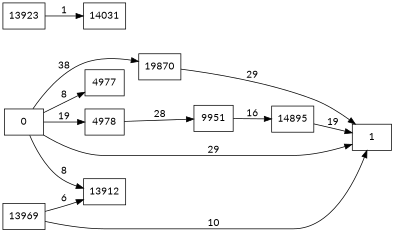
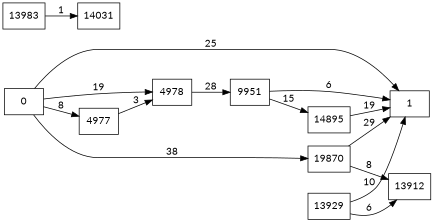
  digraph {
    fontname=Lato
    rankdir=LR
    node [fontname=Lato shape=rectangle]
    edge [fontname=Lato]
    4977
    4978
    9951
    14895
    1
-   13923
+   13923 [label=13983]
    14031
-   13969
+   13969 [label=13929]
    13912
    19870
    0
+   4977 -> 4978 [label=3]
    4978 -> 9951 [label=28]
-   9951 -> 14895 [label=16]
+   9951 -> 14895 [label=15]
+   9951 -> 1 [label=6]
    14895 -> 1 [label=19]
    13923 -> 14031 [label=1]
    13969 -> 1 [label=10]
    13969 -> 13912 [label=6]
    19870 -> 1 [label=29]
    0 -> 4977 [label=8]
    0 -> 4978 [label=19]
-   0 -> 1 [label=29]
-   0 -> 13912 [label=8]
+   0 -> 1 [label=25]
+   19870 -> 13912 [label=8]
    0 -> 19870 [label=38]
  }
